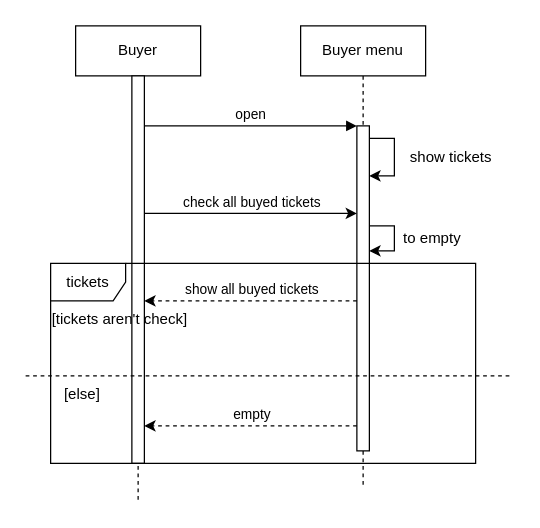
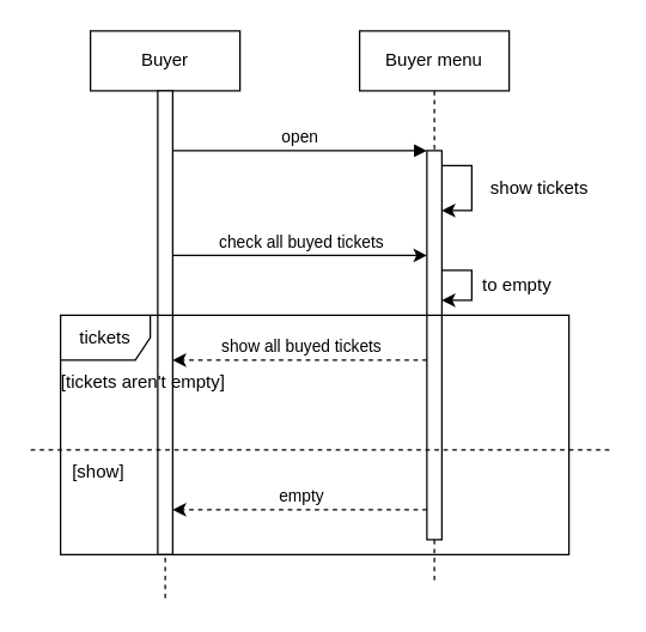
  <mxCell id="0" />
  <mxCell id="1" parent="0" />
  <mxCell id="2" value="Buyer" style="shape=umlLifeline;perimeter=lifelinePerimeter;whiteSpace=wrap;html=1;container=0;dropTarget=0;collapsible=0;recursiveResize=0;outlineConnect=0;portConstraint=eastwest;newEdgeStyle={&quot;edgeStyle&quot;:&quot;elbowEdgeStyle&quot;,&quot;elbow&quot;:&quot;vertical&quot;,&quot;curved&quot;:0,&quot;rounded&quot;:0};" vertex="1" parent="1"><mxGeometry x="60" y="20" width="100" height="380" as="geometry" /></mxCell>
  <mxCell id="3" value="" style="html=1;points=[];perimeter=orthogonalPerimeter;outlineConnect=0;targetShapes=umlLifeline;portConstraint=eastwest;newEdgeStyle={&quot;edgeStyle&quot;:&quot;elbowEdgeStyle&quot;,&quot;elbow&quot;:&quot;vertical&quot;,&quot;curved&quot;:0,&quot;rounded&quot;:0};" vertex="1" parent="2"><mxGeometry x="45" y="40" width="10" height="310" as="geometry" /></mxCell>
  <mxCell id="4" value="Buyer menu" style="shape=umlLifeline;perimeter=lifelinePerimeter;whiteSpace=wrap;html=1;container=0;dropTarget=0;collapsible=0;recursiveResize=0;outlineConnect=0;portConstraint=eastwest;newEdgeStyle={&quot;edgeStyle&quot;:&quot;elbowEdgeStyle&quot;,&quot;elbow&quot;:&quot;vertical&quot;,&quot;curved&quot;:0,&quot;rounded&quot;:0};" vertex="1" parent="1"><mxGeometry x="240" y="20" width="100" height="370" as="geometry" /></mxCell>
  <mxCell id="5" value="" style="html=1;points=[];perimeter=orthogonalPerimeter;outlineConnect=0;targetShapes=umlLifeline;portConstraint=eastwest;newEdgeStyle={&quot;edgeStyle&quot;:&quot;elbowEdgeStyle&quot;,&quot;elbow&quot;:&quot;vertical&quot;,&quot;curved&quot;:0,&quot;rounded&quot;:0};" vertex="1" parent="4"><mxGeometry x="45" y="80" width="10" height="260" as="geometry" /></mxCell>
  <mxCell id="6" value="" style="endArrow=classic;html=1;rounded=0;" edge="1" parent="4" source="5" target="5"><mxGeometry width="50" height="50" relative="1" as="geometry"><mxPoint x="70" y="120" as="sourcePoint" /><mxPoint x="120" y="70" as="targetPoint" /><Array as="points"><mxPoint x="75" y="90" /><mxPoint x="75" y="120" /></Array></mxGeometry></mxCell>
  <mxCell id="7" value="" style="endArrow=classic;html=1;rounded=0;" edge="1" parent="4" source="5" target="5"><mxGeometry width="50" height="50" relative="1" as="geometry"><mxPoint x="50" y="200" as="sourcePoint" /><mxPoint x="100" y="150" as="targetPoint" /><Array as="points"><mxPoint x="75" y="160" /><mxPoint x="75" y="180" /></Array></mxGeometry></mxCell>
  <mxCell id="8" value="open" style="html=1;verticalAlign=bottom;endArrow=block;edgeStyle=elbowEdgeStyle;elbow=vertical;curved=0;rounded=0;" edge="1" parent="1" source="3" target="5"><mxGeometry relative="1" as="geometry"><mxPoint x="215" y="110" as="sourcePoint" /><Array as="points"><mxPoint x="200" y="100" /></Array></mxGeometry></mxCell>
  <mxCell id="9" value="show tickets" style="text;html=1;align=center;verticalAlign=middle;resizable=0;points=[];autosize=1;strokeColor=none;fillColor=none;" vertex="1" parent="1"><mxGeometry x="310" y="110" width="100" height="30" as="geometry" /></mxCell>
  <mxCell id="10" value="" style="endArrow=classic;html=1;rounded=0;" edge="1" parent="1" source="3" target="5"><mxGeometry relative="1" as="geometry"><mxPoint x="170" y="169.58" as="sourcePoint" /><mxPoint x="270" y="169.58" as="targetPoint" /><Array as="points"><mxPoint x="240" y="170" /></Array></mxGeometry></mxCell>
  <mxCell id="11" value="check all buyed tickets" style="edgeLabel;resizable=0;html=1;align=center;verticalAlign=middle;" connectable="0" vertex="1" parent="10"><mxGeometry relative="1" as="geometry"><mxPoint y="-10" as="offset" /></mxGeometry></mxCell>
  <mxCell id="12" value="tickets" style="shape=umlFrame;whiteSpace=wrap;html=1;pointerEvents=0;" vertex="1" parent="1"><mxGeometry x="40" y="210" width="340" height="160" as="geometry" /></mxCell>
  <mxCell id="13" value="to empty" style="text;html=1;align=center;verticalAlign=middle;resizable=0;points=[];autosize=1;strokeColor=none;fillColor=none;" vertex="1" parent="1"><mxGeometry x="310" y="175" width="70" height="30" as="geometry" /></mxCell>
- <mxCell id="14" value="[tickets aren't check]" style="text;html=1;align=center;verticalAlign=middle;resizable=0;points=[];autosize=1;strokeColor=none;fillColor=none;" vertex="1" parent="1"><mxGeometry x="30" y="240" width="130" height="30" as="geometry" /></mxCell>
+ <mxCell id="14" value="[tickets aren't empty]" style="text;html=1;align=center;verticalAlign=middle;resizable=0;points=[];autosize=1;strokeColor=none;fillColor=none;" vertex="1" parent="1"><mxGeometry x="30" y="240" width="130" height="30" as="geometry" /></mxCell>
  <mxCell id="15" value="" style="endArrow=classic;html=1;rounded=0;dashed=1;" edge="1" parent="1" source="5" target="3"><mxGeometry relative="1" as="geometry"><mxPoint x="260" y="260" as="sourcePoint" /><mxPoint x="420" y="260" as="targetPoint" /><Array as="points"><mxPoint x="240" y="240" /></Array></mxGeometry></mxCell>
  <mxCell id="16" value="show all buyed tickets" style="edgeLabel;resizable=0;html=1;align=center;verticalAlign=middle;" connectable="0" vertex="1" parent="15"><mxGeometry relative="1" as="geometry"><mxPoint y="-10" as="offset" /></mxGeometry></mxCell>
  <mxCell id="17" value="" style="endArrow=none;dashed=1;html=1;rounded=0;" edge="1" parent="1"><mxGeometry width="50" height="50" relative="1" as="geometry"><mxPoint x="20" y="300" as="sourcePoint" /><mxPoint x="410" y="300" as="targetPoint" /></mxGeometry></mxCell>
- <mxCell id="18" value="[else]" style="text;html=1;align=center;verticalAlign=middle;resizable=0;points=[];autosize=1;strokeColor=none;fillColor=none;" vertex="1" parent="1"><mxGeometry x="40" y="300" width="50" height="30" as="geometry" /></mxCell>
+ <mxCell id="18" value="[show]" style="text;html=1;align=center;verticalAlign=middle;resizable=0;points=[];autosize=1;strokeColor=none;fillColor=none;" vertex="1" parent="1"><mxGeometry x="40" y="300" width="50" height="30" as="geometry" /></mxCell>
  <mxCell id="19" value="" style="endArrow=classic;html=1;rounded=0;dashed=1;" edge="1" parent="1"><mxGeometry relative="1" as="geometry"><mxPoint x="285" y="340" as="sourcePoint" /><mxPoint x="115" y="340" as="targetPoint" /><Array as="points"><mxPoint x="250" y="340" /></Array></mxGeometry></mxCell>
  <mxCell id="20" value="empty" style="edgeLabel;resizable=0;html=1;align=center;verticalAlign=middle;" connectable="0" vertex="1" parent="19"><mxGeometry relative="1" as="geometry"><mxPoint y="-10" as="offset" /></mxGeometry></mxCell>
